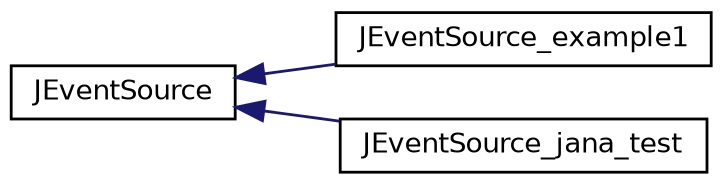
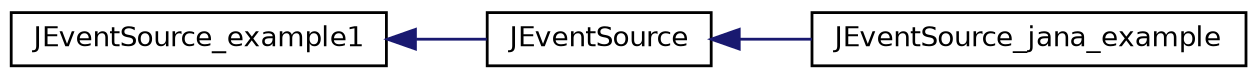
  digraph {
    rankdir=LR
    node [color=black fillcolor=white fontname=Helvetica fontsize=10 shape=record style=filled]
    edge [color=midnightblue dir=back fontname=Helvetica fontsize=10 labelfontname=Helvetica labelfontsize=10 style=solid]
    n1 [height=0.2 label=JEventSource width=0.4]
    n2 [height=0.2 label=JEventSource_example1 width=0.4]
-   n3 [height=0.2 label=JEventSource_jana_test width=0.4]
-   n1 -> n2
+   n3 [height=0.2 label=JEventSource_jana_example width=0.4]
+   n2 -> n1
    n1 -> n3
  }
